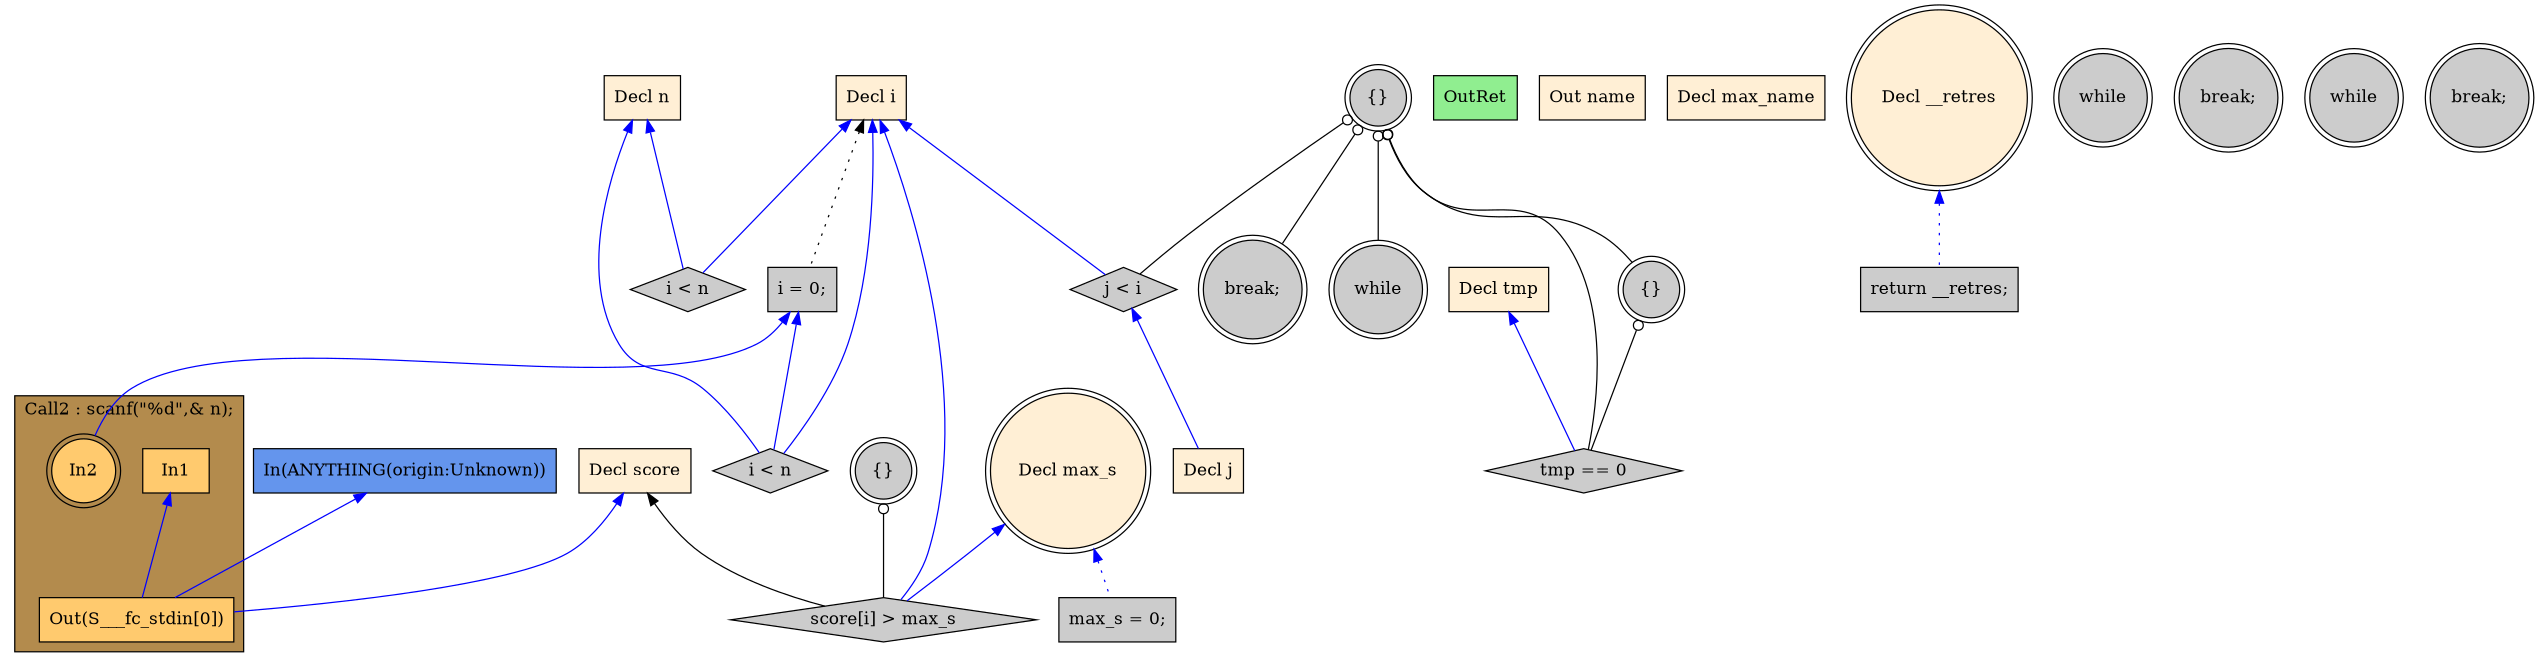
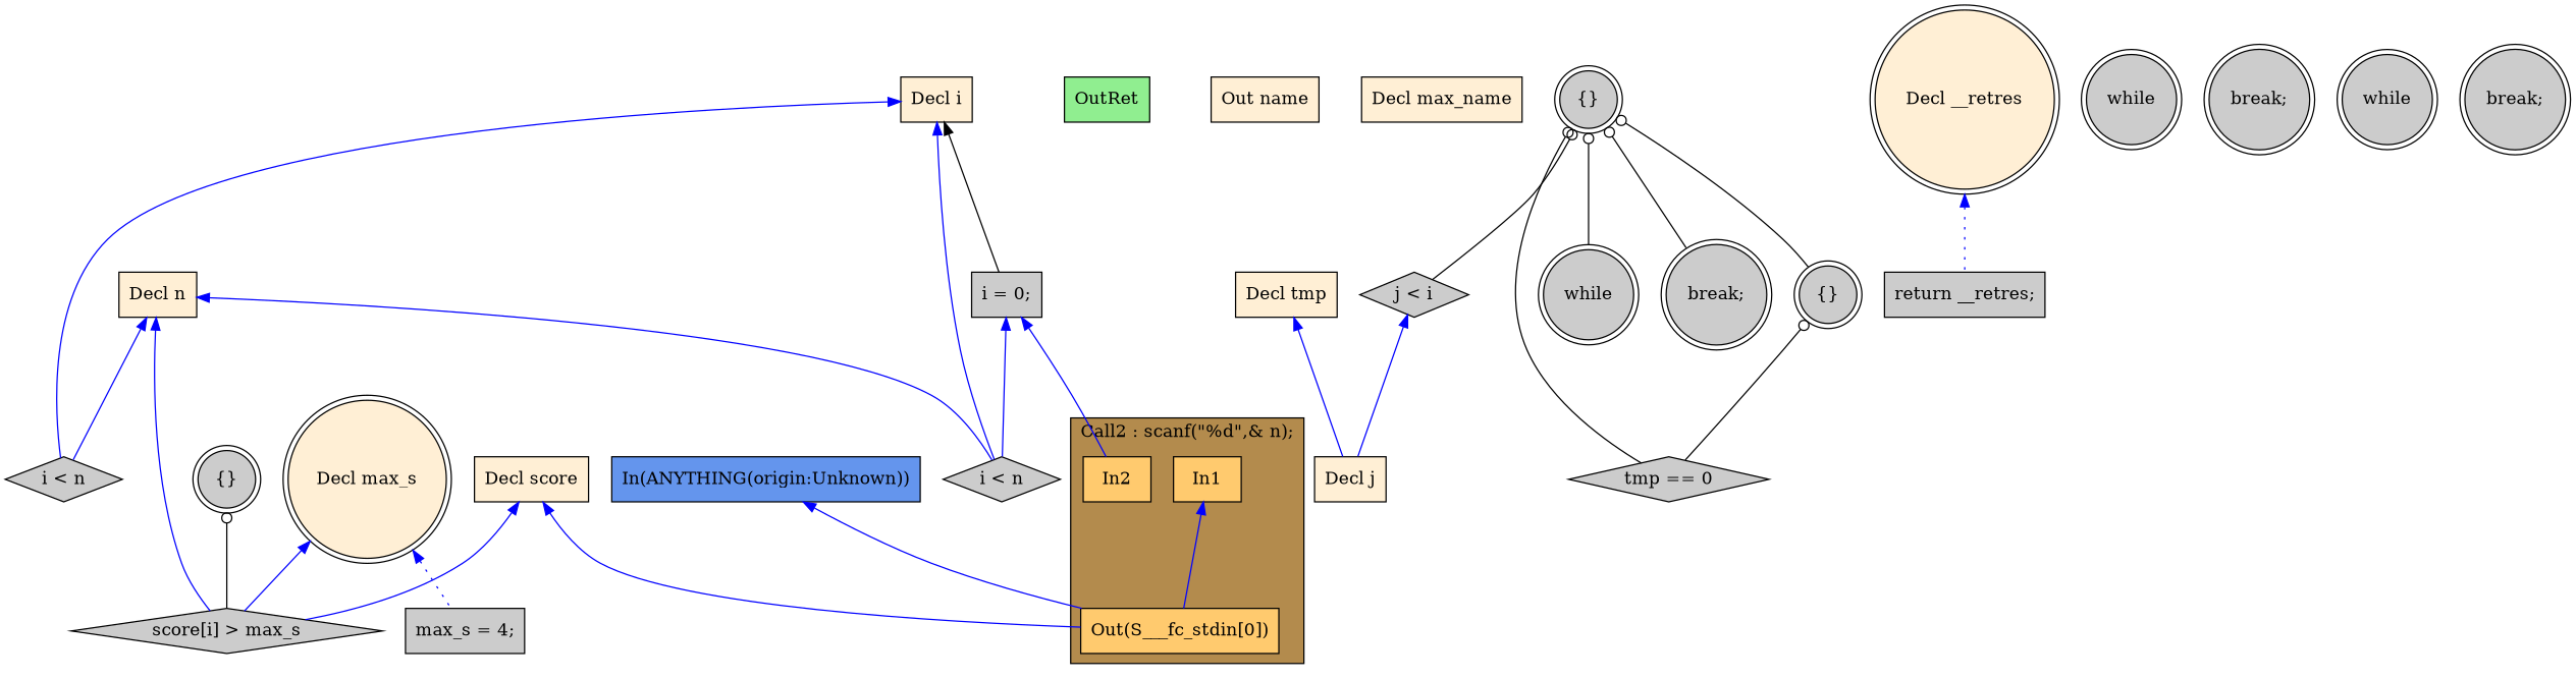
  digraph {
    rankdir=TB
    node [fillcolor="#CCCCCC" shape=box style=filled]
    edge [color="#0000FF" dir=back]
    n1 [fillcolor="#FFCA6E" label=In1]
-   n2 [fillcolor="#FFCA6E" label=In2 shape=doublecircle]
+   n2 [fillcolor="#FFCA6E" label=In2]
    n3 [fillcolor="#FFCA6E" label="Out(S___fc_stdin[0])"]
    n4 [fillcolor="#90EE90" label=OutRet]
    n5 [fillcolor="#6495ED" label="In(ANYTHING(origin:Unknown))"]
    n6 [fillcolor="#FFEFD5" label="Decl score"]
    n7 [label="score[i] > max_s" shape=diamond]
    n8 [fillcolor="#FFEFD5" label="Decl max_s" shape=doublecircle]
-   n9 [label="max_s = 0;"]
+   n9 [label="max_s = 4;"]
    n10 [fillcolor="#FFEFD5" label="Out name"]
    n11 [fillcolor="#FFEFD5" label="Decl max_name"]
    n12 [fillcolor="#FFEFD5" label="Decl i"]
    n13 [label="i = 0;"]
    n14 [label="i < n" shape=diamond]
    n15 [label="j < i" shape=diamond]
    n16 [label="i < n" shape=diamond]
    n17 [fillcolor="#FFEFD5" label="Decl j"]
    n18 [fillcolor="#FFEFD5" label="Decl n"]
    n19 [fillcolor="#FFEFD5" label="Decl tmp"]
    n20 [label="tmp == 0" shape=diamond]
    n21 [fillcolor="#FFEFD5" label="Decl __retres" shape=doublecircle]
    n22 [label="return __retres;"]
    n23 [label=while shape=doublecircle]
    n24 [label="{}" shape=doublecircle]
    n25 [label=while shape=doublecircle]
    n26 [label="break;" shape=doublecircle]
    n27 [label="{}" shape=doublecircle]
    n28 [label="break;" shape=doublecircle]
    n29 [label=while shape=doublecircle]
    n30 [label="{}" shape=doublecircle]
    n31 [label="break;" shape=doublecircle]
    subgraph cluster_1 {
      fillcolor="#B38B4D"
      label="Call2 : scanf(\"%d\",& n);"
      style=filled
      n1
      n2
      n3
    }
    n1 -> n3
    n5 -> n3
    n6 -> n3
-   n6 -> n7 [color="#000000"]
+   n6 -> n7
    n8 -> n7
    n8 -> n9 [style=dotted]
-   n12 -> n7
-   n12 -> n13 [color="#000000" style=dotted]
+   n18 -> n7
+   n12 -> n13 [color="#000000" style=solid]
    n12 -> n14
-   n12 -> n15
    n12 -> n16
    n13 -> n2
    n13 -> n14
    n15 -> n17
    n18 -> n14
    n18 -> n16
-   n19 -> n20
+   n19 -> n17
    n21 -> n22 [style=dotted]
    n24 -> n15 [arrowtail=odot color="#000000"]
    n24 -> n20 [arrowtail=odot color="#000000"]
    n24 -> n25 [arrowtail=odot color="#000000"]
    n24 -> n26 [arrowtail=odot color="#000000"]
    n24 -> n27 [arrowtail=odot color="#000000"]
    n27 -> n20 [arrowtail=odot color="#000000"]
    n30 -> n7 [arrowtail=odot color="#000000"]
  }
